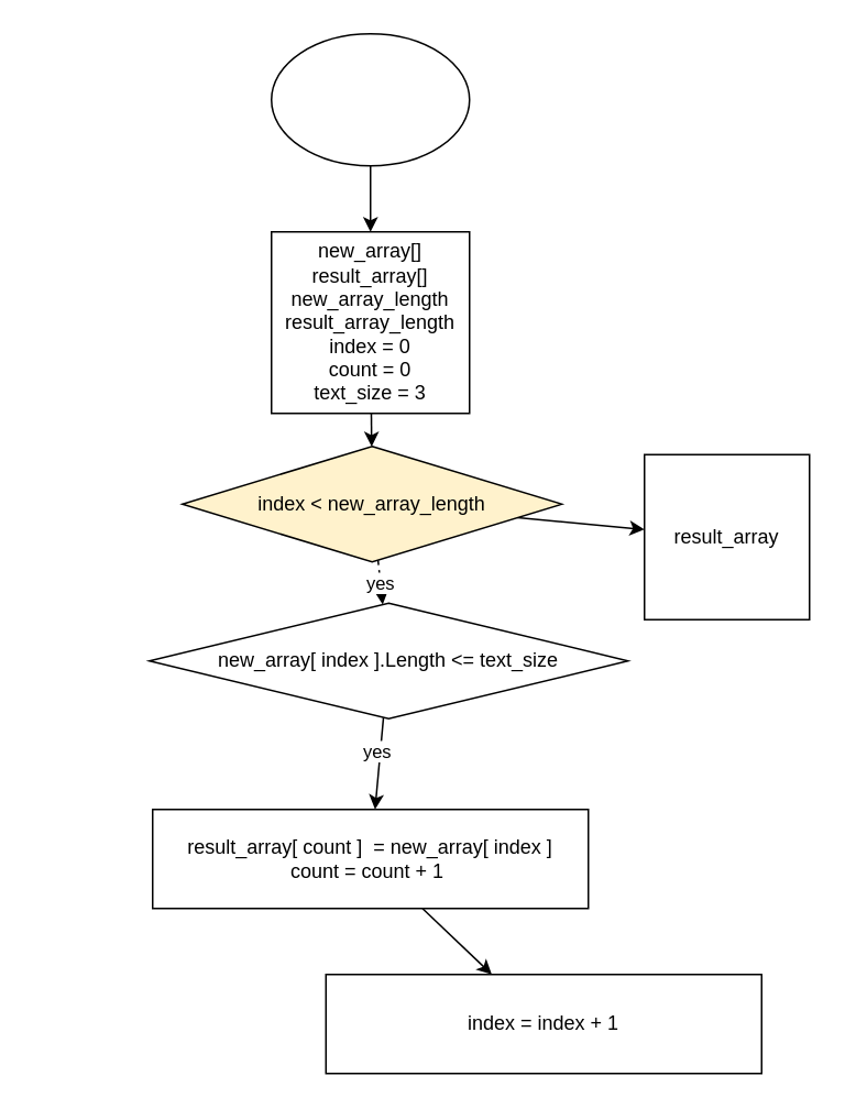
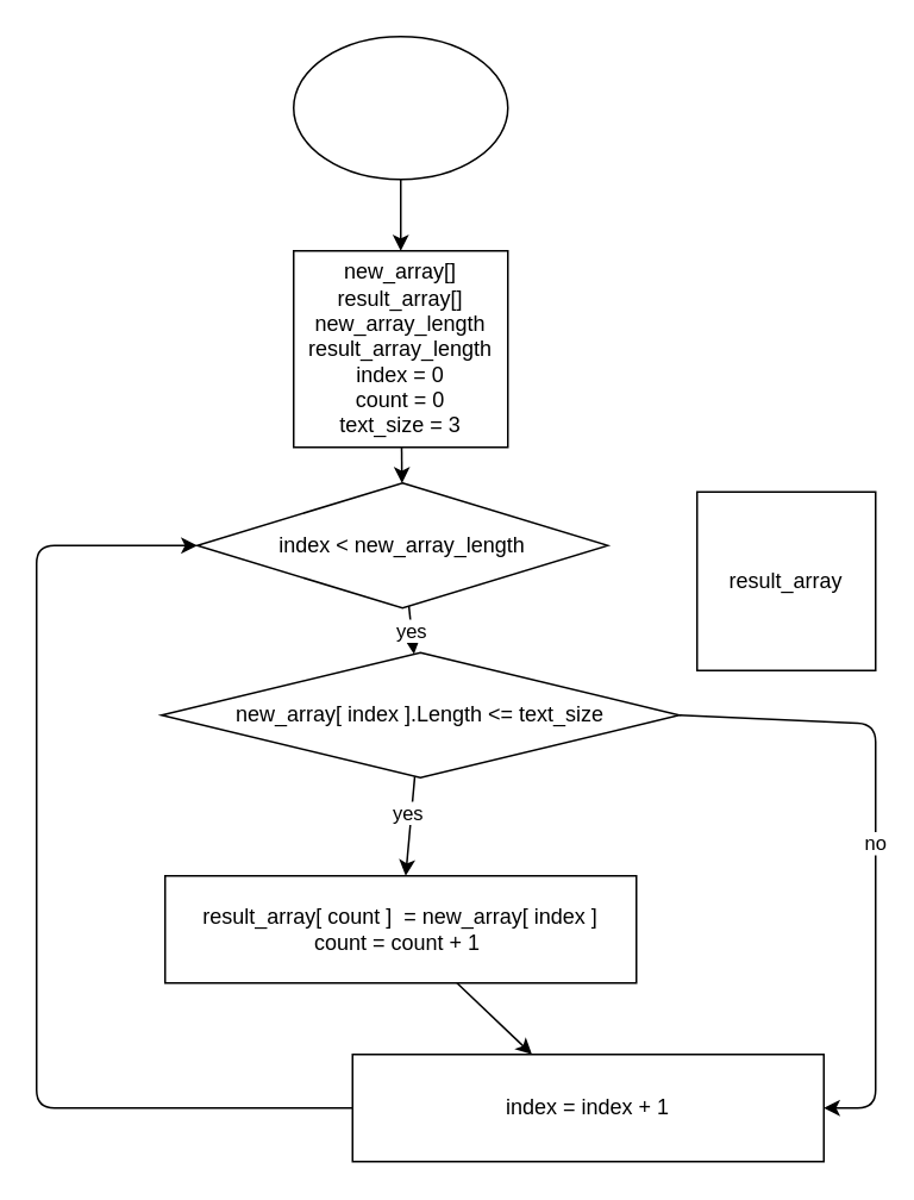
  <mxCell id="0" />
  <mxCell id="1" parent="0" />
  <mxCell id="2" value="" style="edgeStyle=none;html=1;" edge="1" parent="1" source="3" target="5"><mxGeometry relative="1" as="geometry" /></mxCell>
  <mxCell id="3" value="" style="ellipse;whiteSpace=wrap;html=1;" vertex="1" parent="1"><mxGeometry x="164" y="20" width="120" height="80" as="geometry" /></mxCell>
  <mxCell id="4" value="" style="edgeStyle=none;html=1;" edge="1" parent="1" source="5" target="8"><mxGeometry relative="1" as="geometry" /></mxCell>
  <mxCell id="5" value="new_array[]&lt;br&gt;result_array[]&lt;br&gt;new_array_length&lt;br&gt;result_array_length&lt;br&gt;index = 0&lt;br&gt;count = 0&lt;br&gt;text_size = 3" style="rounded=0;whiteSpace=wrap;html=1;" vertex="1" parent="1"><mxGeometry x="164" y="140" width="120" height="110" as="geometry" /></mxCell>
- <mxCell id="6" value="yes" style="edgeStyle=none;html=1;dashed=1;" edge="1" parent="1" source="8" target="12"><mxGeometry relative="1" as="geometry" /></mxCell>
- <mxCell id="7" value="" style="edgeStyle=none;html=1;" edge="1" parent="1" source="8" target="17"><mxGeometry relative="1" as="geometry" /></mxCell>
- <mxCell id="8" value="index &amp;lt; new_array_length" style="rhombus;whiteSpace=wrap;html=1;rounded=0;fillColor=#fff2cc;" vertex="1" parent="1"><mxGeometry x="110" y="270" width="230" height="70" as="geometry" /></mxCell>
+ <mxCell id="6" value="yes" style="edgeStyle=none;html=1;" edge="1" parent="1" source="8" target="12"><mxGeometry relative="1" as="geometry" /></mxCell>
+ <mxCell id="8" value="index &amp;lt; new_array_length" style="rhombus;whiteSpace=wrap;html=1;rounded=0;" vertex="1" parent="1"><mxGeometry x="110" y="270" width="230" height="70" as="geometry" /></mxCell>
+ <mxCell id="9" value="no" style="edgeStyle=none;html=1;exitX=1;exitY=0.5;exitDx=0;exitDy=0;entryX=1;entryY=0.5;entryDx=0;entryDy=0;" edge="1" parent="1" source="12" target="16"><mxGeometry relative="1" as="geometry"><mxPoint x="460" y="438" as="targetPoint" /><Array as="points"><mxPoint x="490" y="405" /><mxPoint x="490" y="620" /></Array></mxGeometry></mxCell>
  <mxCell id="10" value="" style="edgeStyle=none;html=1;" edge="1" parent="1" source="12" target="14"><mxGeometry relative="1" as="geometry" /></mxCell>
  <mxCell id="11" value="yes" style="edgeLabel;html=1;align=center;verticalAlign=middle;resizable=0;points=[];" vertex="1" connectable="0" parent="10"><mxGeometry x="-0.258" y="-2" relative="1" as="geometry"><mxPoint as="offset" /></mxGeometry></mxCell>
  <mxCell id="12" value="new_array[ index ].Length &amp;lt;= text_size" style="rhombus;whiteSpace=wrap;html=1;rounded=0;" vertex="1" parent="1"><mxGeometry x="90" y="365" width="290" height="70" as="geometry" /></mxCell>
  <mxCell id="13" value="" style="edgeStyle=none;html=1;" edge="1" parent="1" source="14" target="16"><mxGeometry relative="1" as="geometry" /></mxCell>
  <mxCell id="14" value="&lt;span&gt;result_array[ count ]&amp;nbsp; =&amp;nbsp;&lt;/span&gt;new_array[ index ]&lt;br&gt;count = count + 1&amp;nbsp;" style="rounded=0;whiteSpace=wrap;html=1;" vertex="1" parent="1"><mxGeometry x="92" y="490" width="264" height="60" as="geometry" /></mxCell>
+ <mxCell id="15" style="edgeStyle=none;html=1;entryX=0;entryY=0.5;entryDx=0;entryDy=0;" edge="1" parent="1" source="16" target="8"><mxGeometry relative="1" as="geometry"><mxPoint x="170" y="350" as="targetPoint" /><Array as="points"><mxPoint x="20" y="620" /><mxPoint x="20" y="305" /></Array></mxGeometry></mxCell>
  <mxCell id="16" value="index = index + 1" style="whiteSpace=wrap;html=1;rounded=0;" vertex="1" parent="1"><mxGeometry x="197" y="590" width="264" height="60" as="geometry" /></mxCell>
  <mxCell id="17" value="result_array" style="whiteSpace=wrap;html=1;rounded=0;" vertex="1" parent="1"><mxGeometry x="390" y="275" width="100" height="100" as="geometry" /></mxCell>
